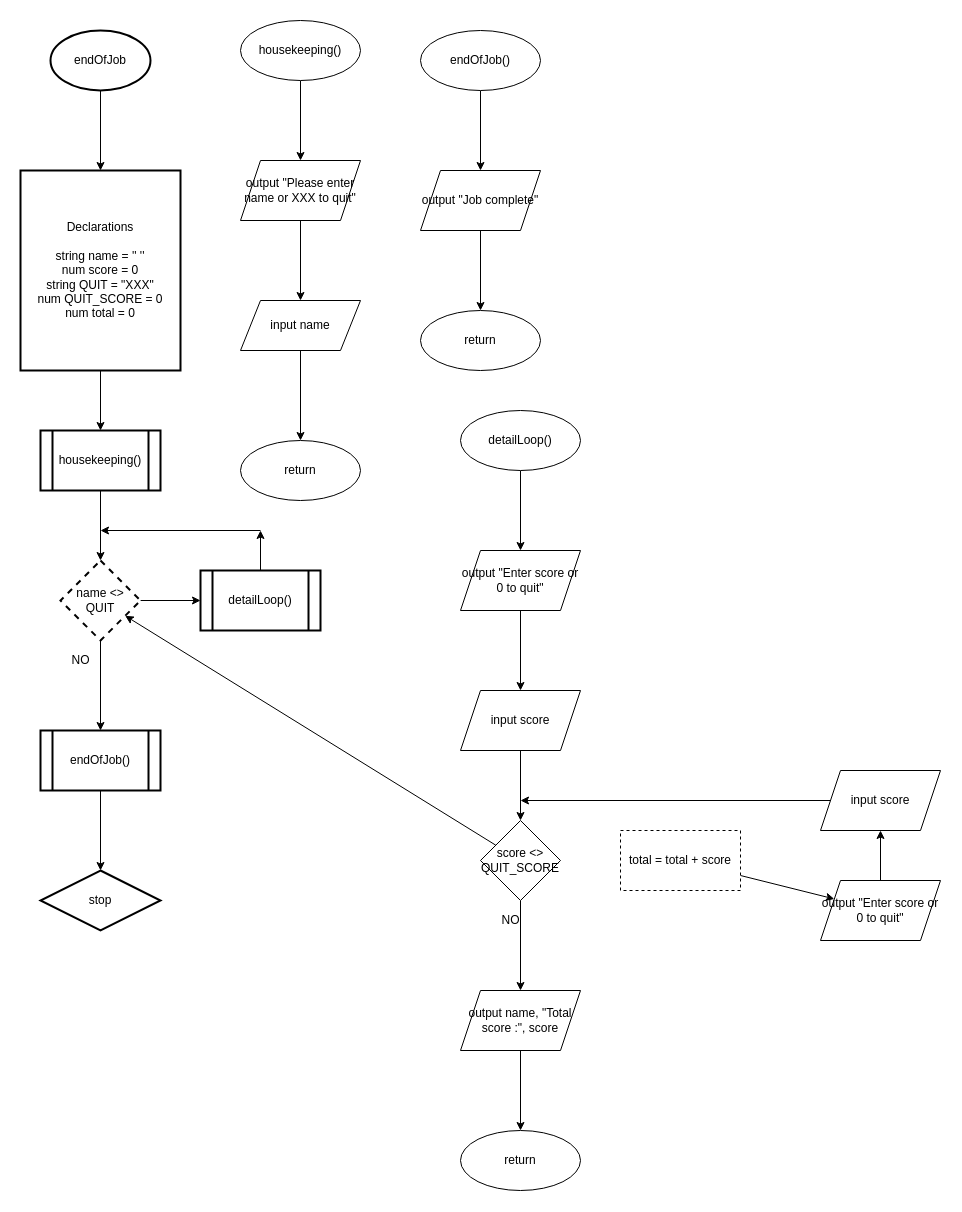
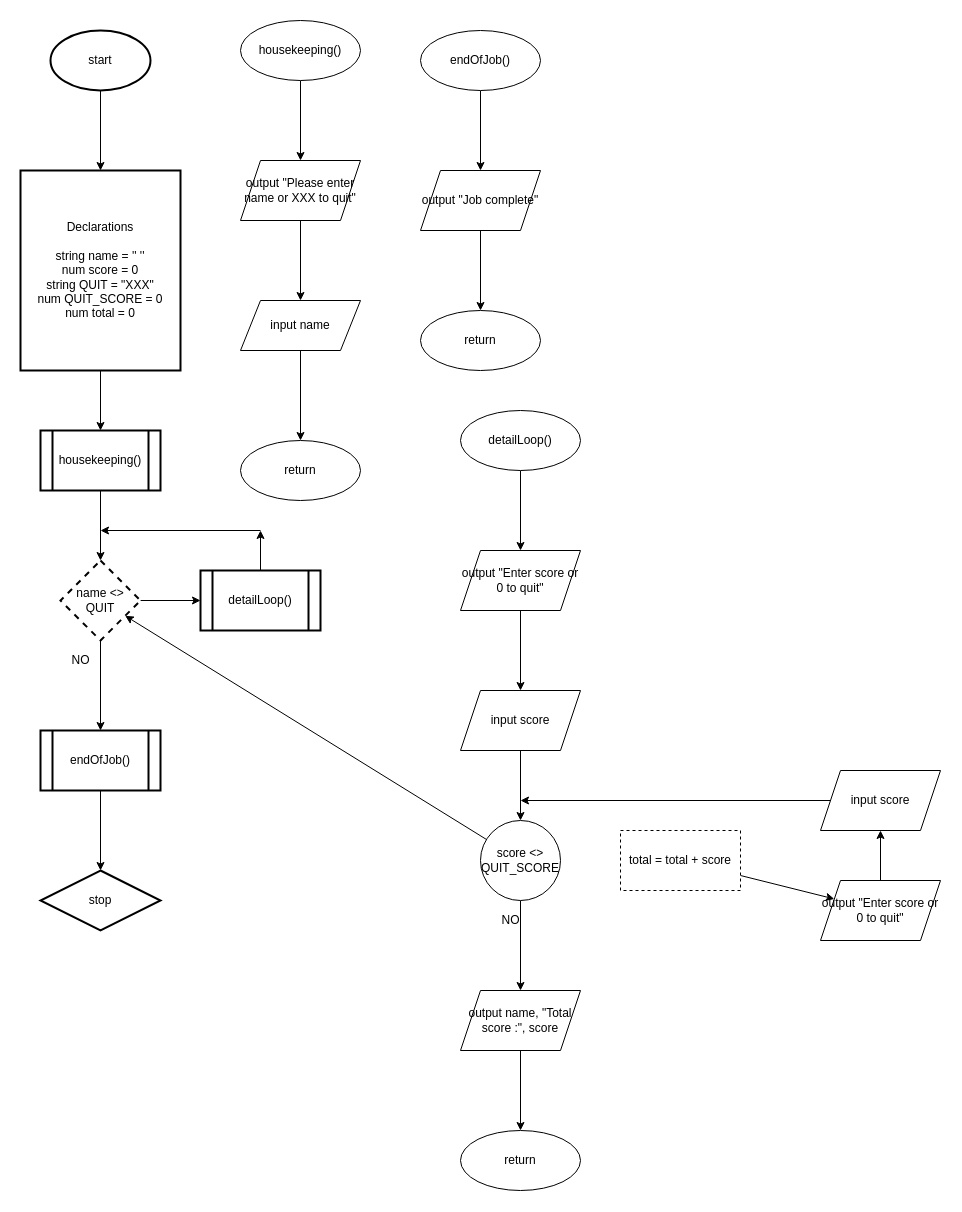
  <mxCell id="0" />
  <mxCell id="1" parent="0" />
  <mxCell id="2" value="" style="edgeStyle=none;html=1;" edge="1" parent="1" source="3" target="5"><mxGeometry relative="1" as="geometry" /></mxCell>
- <mxCell id="3" value="endOfJob" style="strokeWidth=2;html=1;shape=mxgraph.flowchart.start_1;whiteSpace=wrap;" vertex="1" parent="1"><mxGeometry x="50" y="30" width="100" height="60" as="geometry" /></mxCell>
+ <mxCell id="3" value="start" style="strokeWidth=2;html=1;shape=mxgraph.flowchart.start_1;whiteSpace=wrap;" vertex="1" parent="1"><mxGeometry x="50" y="30" width="100" height="60" as="geometry" /></mxCell>
  <mxCell id="4" value="" style="edgeStyle=none;html=1;" edge="1" parent="1" source="5" target="7"><mxGeometry relative="1" as="geometry" /></mxCell>
  <mxCell id="5" value="Declarations&lt;br&gt;&lt;br&gt;string name = '' ''&lt;br&gt;num score = 0&lt;br&gt;string QUIT = &quot;XXX&quot;&lt;br&gt;num QUIT_SCORE = 0&lt;br&gt;num total = 0" style="whiteSpace=wrap;html=1;strokeWidth=2;" vertex="1" parent="1"><mxGeometry x="20" y="170" width="160" height="200" as="geometry" /></mxCell>
  <mxCell id="6" value="" style="edgeStyle=none;html=1;" edge="1" parent="1" source="7" target="10"><mxGeometry relative="1" as="geometry" /></mxCell>
  <mxCell id="7" value="housekeeping()" style="shape=process;whiteSpace=wrap;html=1;backgroundOutline=1;strokeWidth=2;" vertex="1" parent="1"><mxGeometry x="40" y="430" width="120" height="60" as="geometry" /></mxCell>
  <mxCell id="8" value="" style="edgeStyle=none;html=1;" edge="1" parent="1" source="10" target="12"><mxGeometry relative="1" as="geometry" /></mxCell>
  <mxCell id="9" value="" style="edgeStyle=none;html=1;" edge="1" parent="1" source="10" target="15"><mxGeometry relative="1" as="geometry" /></mxCell>
  <mxCell id="10" value="name &amp;lt;&amp;gt; QUIT" style="rhombus;whiteSpace=wrap;html=1;strokeWidth=2;dashed=1;" vertex="1" parent="1"><mxGeometry x="60" y="560" width="80" height="80" as="geometry" /></mxCell>
  <mxCell id="11" value="" style="edgeStyle=none;html=1;" edge="1" parent="1" source="12" target="17"><mxGeometry relative="1" as="geometry" /></mxCell>
  <mxCell id="12" value="endOfJob()" style="shape=process;whiteSpace=wrap;html=1;backgroundOutline=1;strokeWidth=2;" vertex="1" parent="1"><mxGeometry x="40" y="730" width="120" height="60" as="geometry" /></mxCell>
  <mxCell id="13" value="NO" style="text;html=1;align=center;verticalAlign=middle;resizable=0;points=[];autosize=1;strokeColor=none;fillColor=none;" vertex="1" parent="1"><mxGeometry x="65" y="650" width="30" height="20" as="geometry" /></mxCell>
  <mxCell id="14" style="edgeStyle=none;html=1;exitX=0.5;exitY=0;exitDx=0;exitDy=0;" edge="1" parent="1" source="15"><mxGeometry relative="1" as="geometry"><mxPoint x="260" y="530" as="targetPoint" /></mxGeometry></mxCell>
  <mxCell id="15" value="detailLoop()" style="shape=process;whiteSpace=wrap;html=1;backgroundOutline=1;strokeWidth=2;" vertex="1" parent="1"><mxGeometry x="200" y="570" width="120" height="60" as="geometry" /></mxCell>
  <mxCell id="16" value="" style="endArrow=classic;html=1;" edge="1" parent="1"><mxGeometry width="50" height="50" relative="1" as="geometry"><mxPoint x="260" y="530" as="sourcePoint" /><mxPoint x="100" y="530" as="targetPoint" /></mxGeometry></mxCell>
  <mxCell id="17" value="stop" style="rhombus;whiteSpace=wrap;html=1;strokeWidth=2;" vertex="1" parent="1"><mxGeometry x="40" y="870" width="120" height="60" as="geometry" /></mxCell>
  <mxCell id="18" value="" style="edgeStyle=none;html=1;" edge="1" parent="1" source="19" target="21"><mxGeometry relative="1" as="geometry" /></mxCell>
  <mxCell id="19" value="housekeeping()" style="ellipse;whiteSpace=wrap;html=1;" vertex="1" parent="1"><mxGeometry x="240" y="20" width="120" height="60" as="geometry" /></mxCell>
  <mxCell id="20" value="" style="edgeStyle=none;html=1;" edge="1" parent="1" source="21" target="23"><mxGeometry relative="1" as="geometry" /></mxCell>
  <mxCell id="21" value="output &quot;Please enter name or XXX to quit&quot;" style="shape=parallelogram;perimeter=parallelogramPerimeter;whiteSpace=wrap;html=1;fixedSize=1;" vertex="1" parent="1"><mxGeometry x="240" y="160" width="120" height="60" as="geometry" /></mxCell>
  <mxCell id="22" value="" style="edgeStyle=none;html=1;" edge="1" parent="1" source="23" target="24"><mxGeometry relative="1" as="geometry" /></mxCell>
  <mxCell id="23" value="input name" style="shape=parallelogram;perimeter=parallelogramPerimeter;whiteSpace=wrap;html=1;fixedSize=1;" vertex="1" parent="1"><mxGeometry x="240" y="300" width="120" height="50" as="geometry" /></mxCell>
  <mxCell id="24" value="return" style="ellipse;whiteSpace=wrap;html=1;" vertex="1" parent="1"><mxGeometry x="240" y="440" width="120" height="60" as="geometry" /></mxCell>
  <mxCell id="25" value="" style="edgeStyle=none;html=1;" edge="1" parent="1" source="26" target="28"><mxGeometry relative="1" as="geometry" /></mxCell>
  <mxCell id="26" value="endOfJob()" style="ellipse;whiteSpace=wrap;html=1;" vertex="1" parent="1"><mxGeometry x="420" y="30" width="120" height="60" as="geometry" /></mxCell>
  <mxCell id="27" value="" style="edgeStyle=none;html=1;" edge="1" parent="1" source="28" target="29"><mxGeometry relative="1" as="geometry" /></mxCell>
  <mxCell id="28" value="output &quot;Job complete&quot;" style="shape=parallelogram;perimeter=parallelogramPerimeter;whiteSpace=wrap;html=1;fixedSize=1;" vertex="1" parent="1"><mxGeometry x="420" y="170" width="120" height="60" as="geometry" /></mxCell>
  <mxCell id="29" value="return" style="ellipse;whiteSpace=wrap;html=1;" vertex="1" parent="1"><mxGeometry x="420" y="310" width="120" height="60" as="geometry" /></mxCell>
  <mxCell id="30" value="" style="edgeStyle=none;html=1;" edge="1" parent="1" source="31" target="33"><mxGeometry relative="1" as="geometry" /></mxCell>
  <mxCell id="31" value="detailLoop()" style="ellipse;whiteSpace=wrap;html=1;" vertex="1" parent="1"><mxGeometry x="460" y="410" width="120" height="60" as="geometry" /></mxCell>
  <mxCell id="32" value="" style="edgeStyle=none;html=1;" edge="1" parent="1" source="33" target="35"><mxGeometry relative="1" as="geometry" /></mxCell>
  <mxCell id="33" value="output &quot;Enter score or 0 to quit&quot;" style="shape=parallelogram;perimeter=parallelogramPerimeter;whiteSpace=wrap;html=1;fixedSize=1;" vertex="1" parent="1"><mxGeometry x="460" y="550" width="120" height="60" as="geometry" /></mxCell>
  <mxCell id="34" value="" style="edgeStyle=none;html=1;" edge="1" parent="1" source="35" target="38"><mxGeometry relative="1" as="geometry" /></mxCell>
  <mxCell id="35" value="input score" style="shape=parallelogram;perimeter=parallelogramPerimeter;whiteSpace=wrap;html=1;fixedSize=1;" vertex="1" parent="1"><mxGeometry x="460" y="690" width="120" height="60" as="geometry" /></mxCell>
  <mxCell id="36" value="" style="edgeStyle=none;html=1;" edge="1" parent="1" source="38" target="40"><mxGeometry relative="1" as="geometry" /></mxCell>
  <mxCell id="37" value="" style="edgeStyle=none;html=1;" edge="1" parent="1" source="38" target="10"><mxGeometry relative="1" as="geometry" /></mxCell>
- <mxCell id="38" value="score &amp;lt;&amp;gt; QUIT_SCORE" style="rhombus;whiteSpace=wrap;html=1;" vertex="1" parent="1"><mxGeometry x="480" y="820" width="80" height="80" as="geometry" /></mxCell>
+ <mxCell id="38" value="score &amp;lt;&amp;gt; QUIT_SCORE" style="ellipse;whiteSpace=wrap;html=1;" vertex="1" parent="1"><mxGeometry x="480" y="820" width="80" height="80" as="geometry" /></mxCell>
  <mxCell id="39" value="" style="edgeStyle=none;html=1;" edge="1" parent="1" source="40" target="41"><mxGeometry relative="1" as="geometry" /></mxCell>
  <mxCell id="40" value="output name, &quot;Total score :&quot;, score" style="shape=parallelogram;perimeter=parallelogramPerimeter;whiteSpace=wrap;html=1;fixedSize=1;" vertex="1" parent="1"><mxGeometry x="460" y="990" width="120" height="60" as="geometry" /></mxCell>
  <mxCell id="41" value="return" style="ellipse;whiteSpace=wrap;html=1;" vertex="1" parent="1"><mxGeometry x="460" y="1130" width="120" height="60" as="geometry" /></mxCell>
  <mxCell id="42" value="NO" style="text;html=1;align=center;verticalAlign=middle;resizable=0;points=[];autosize=1;strokeColor=none;fillColor=none;" vertex="1" parent="1"><mxGeometry x="495" y="910" width="30" height="20" as="geometry" /></mxCell>
  <mxCell id="43" value="" style="edgeStyle=none;html=1;" edge="1" parent="1" source="44" target="46"><mxGeometry relative="1" as="geometry" /></mxCell>
  <mxCell id="44" value="total = total + score" style="whiteSpace=wrap;html=1;dashed=1;" vertex="1" parent="1"><mxGeometry x="620" y="830" width="120" height="60" as="geometry" /></mxCell>
  <mxCell id="45" value="" style="edgeStyle=none;html=1;" edge="1" parent="1" source="46" target="48"><mxGeometry relative="1" as="geometry" /></mxCell>
  <mxCell id="46" value="output &quot;Enter score or 0 to quit&quot;" style="shape=parallelogram;perimeter=parallelogramPerimeter;whiteSpace=wrap;html=1;fixedSize=1;" vertex="1" parent="1"><mxGeometry x="820" y="880" width="120" height="60" as="geometry" /></mxCell>
  <mxCell id="47" style="edgeStyle=none;html=1;exitX=0;exitY=0.5;exitDx=0;exitDy=0;" edge="1" parent="1" source="48"><mxGeometry relative="1" as="geometry"><mxPoint x="520" y="800" as="targetPoint" /></mxGeometry></mxCell>
  <mxCell id="48" value="input score" style="shape=parallelogram;perimeter=parallelogramPerimeter;whiteSpace=wrap;html=1;fixedSize=1;" vertex="1" parent="1"><mxGeometry x="820" y="770" width="120" height="60" as="geometry" /></mxCell>
